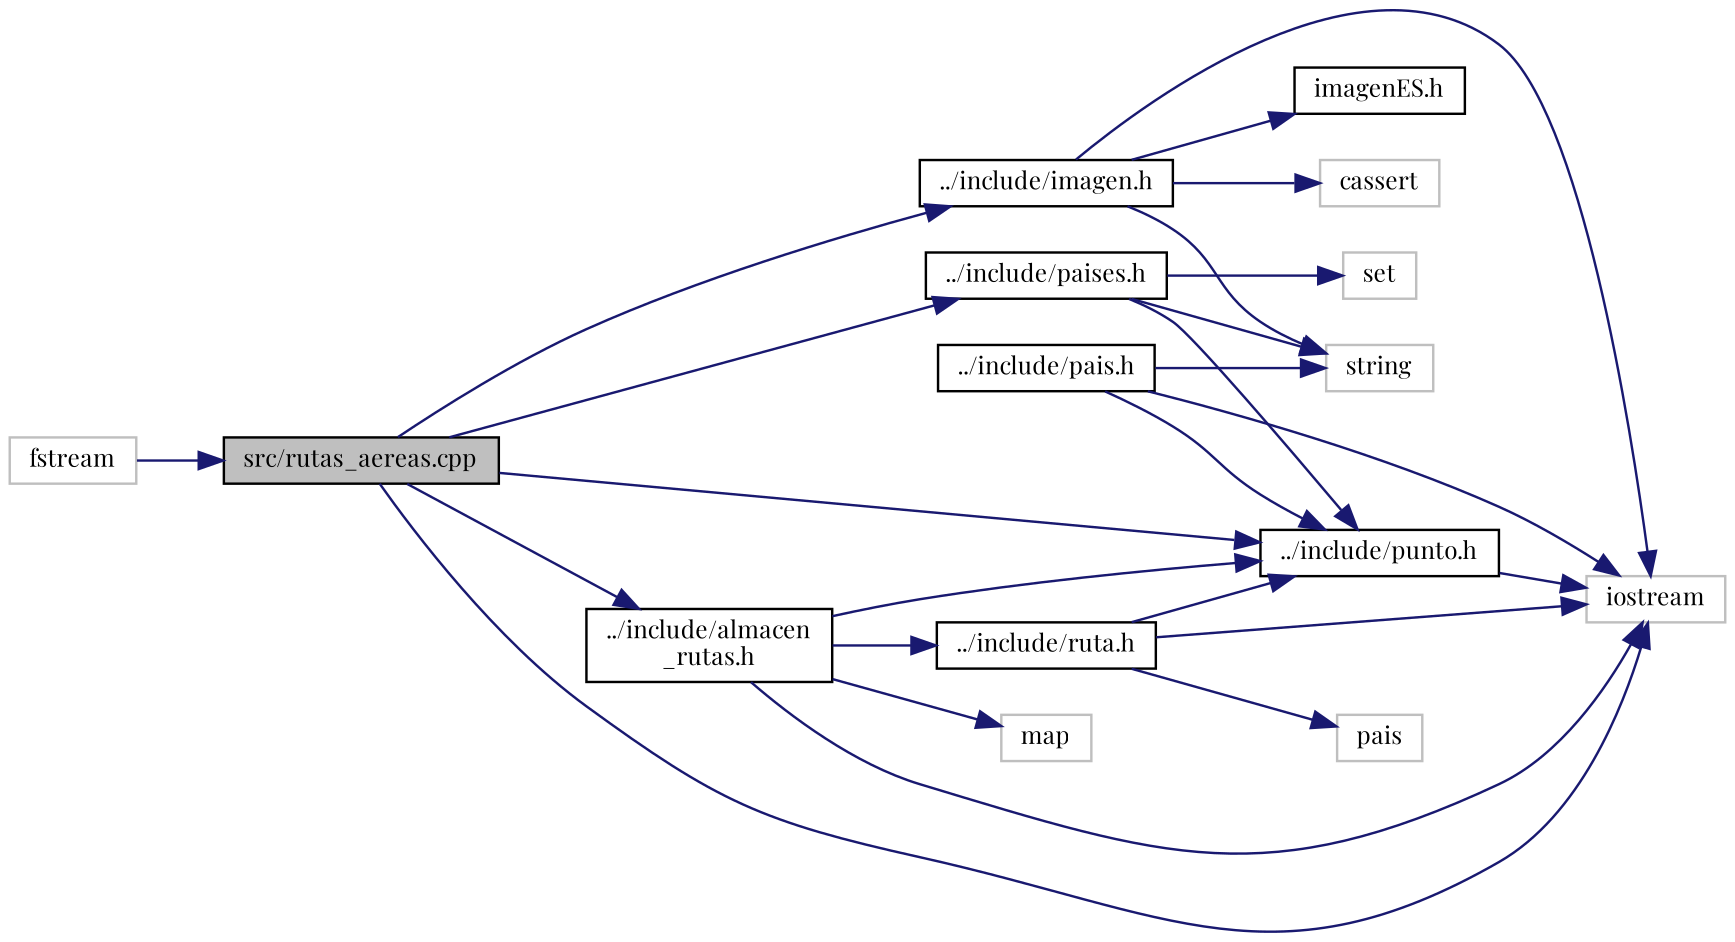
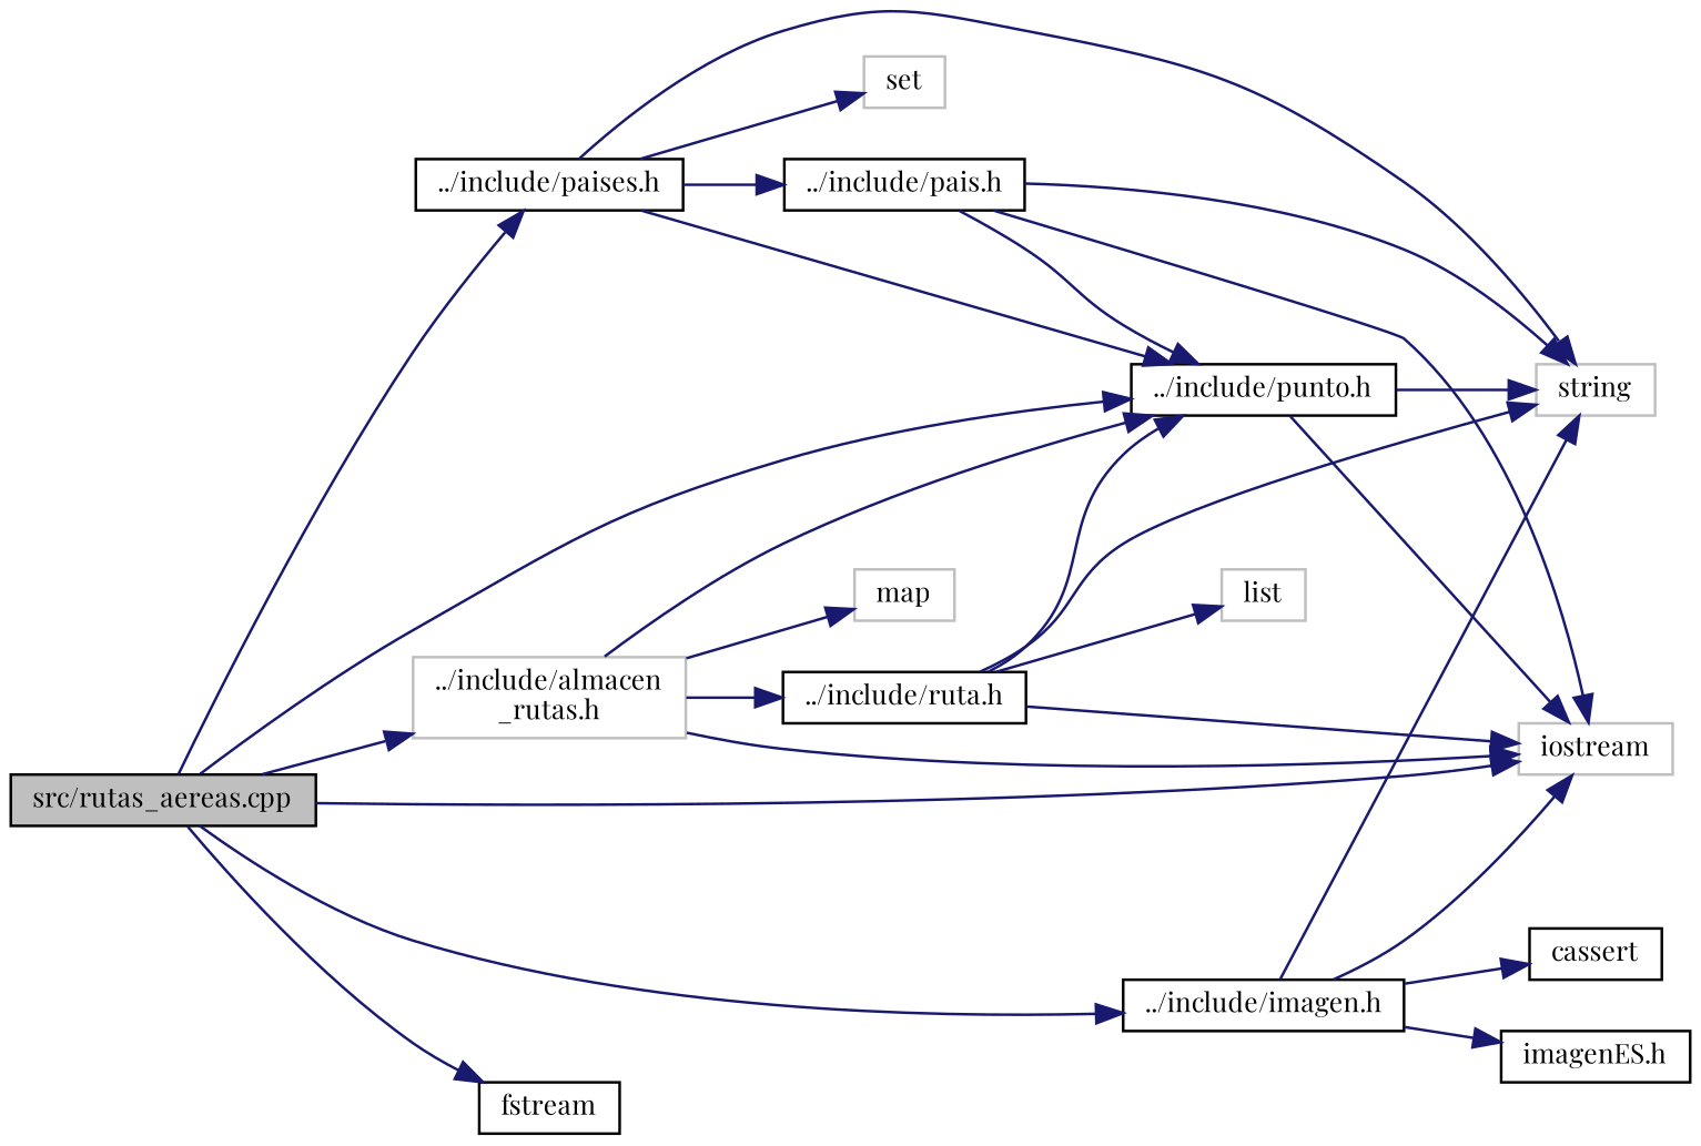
  digraph {
    fontname="Playfair Display"
    rankdir=LR
    node [color=black fillcolor=white fontname="Playfair Display" fontsize=10 shape=record style=filled]
    edge [color=midnightblue fontname="Playfair Display" fontsize=10 labelfontname=Helvetica labelfontsize=10 style=solid]
    n1 [fillcolor=grey75 fontcolor=black height=0.2 label="src/rutas_aereas.cpp" width=0.4]
    n2 [height=0.2 label="../include/punto.h" width=0.4]
    n3 [color=grey75 height=0.2 label=iostream width=0.4]
    n4 [height=0.2 label="../include/paises.h" width=0.4]
-   n5 [height=0.2 label="../include/almacen\l_rutas.h" width=0.4]
+   n5 [color=grey75 height=0.2 label="../include/almacen\l_rutas.h" width=0.4]
    n6 [height=0.2 label="../include/imagen.h" width=0.4]
-   n7 [color=grey75 height=0.2 label=fstream width=0.4]
+   n7 [height=0.2 label=fstream width=0.4]
    n8 [color=grey75 height=0.2 label=string width=0.4]
    n9 [height=0.2 label="../include/pais.h" width=0.4]
    n10 [color=grey75 height=0.2 label=set width=0.4]
    n11 [height=0.2 label="../include/ruta.h" width=0.4]
    n12 [color=grey75 height=0.2 label=map width=0.4]
    n13 [height=0.2 label="imagenES.h" width=0.4]
-   n14 [color=grey75 height=0.2 label=cassert width=0.4]
-   n15 [color=grey75 height=0.2 label=pais width=0.4]
+   n14 [height=0.2 label=cassert width=0.4]
+   n15 [color=grey75 height=0.2 label=list width=0.4]
    n1 -> n2
    n1 -> n3
    n1 -> n4
    n1 -> n5
    n1 -> n6
-   n7 -> n1
+   n1 -> n7
    n2 -> n3
+   n2 -> n8
    n4 -> n2
    n4 -> n8
+   n4 -> n9
    n4 -> n10
    n5 -> n2
    n5 -> n3
    n5 -> n11
    n5 -> n12
    n6 -> n3
    n6 -> n8
    n6 -> n13
    n6 -> n14
    n9 -> n2
    n9 -> n3
    n9 -> n8
    n11 -> n2
    n11 -> n3
+   n11 -> n8
    n11 -> n15
  }
